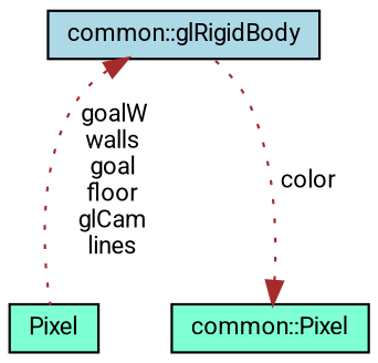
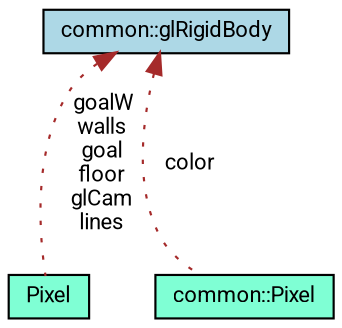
  digraph {
    fontname=Roboto
    node [color=black fillcolor=aquamarine fontname=Roboto fontsize=10 shape=record style=filled]
    edge [color=brown dir=back fontname=Roboto fontsize=10 labelfontname=Helvetica labelfontsize=10 style=dotted]
    n1 [fontcolor=black height=0.2 label=Pixel width=0.4]
    n2 [fillcolor=lightblue height=0.2 label="common::glRigidBody" width=0.4]
    n3 [height=0.2 label="common::Pixel" width=0.4]
    n2 -> n1 [label=" goalW\nwalls\ngoal\nfloor\nglCam\nlines"]
-   n3 -> n2 [label=" color"]
+   n2 -> n3 [label=" color"]
  }
